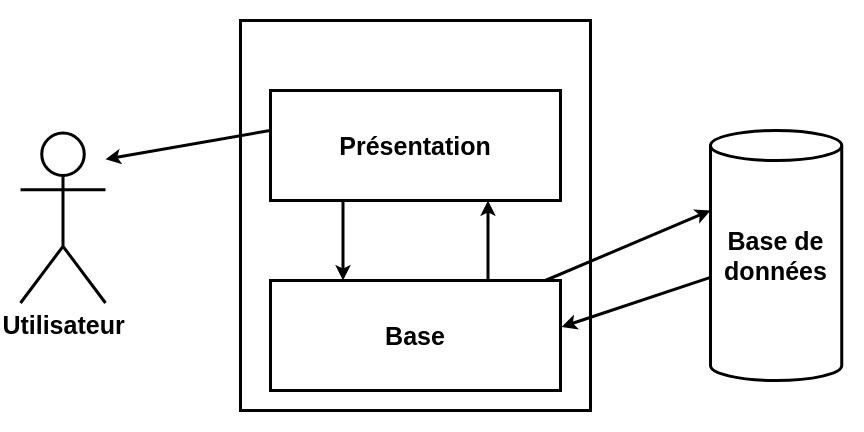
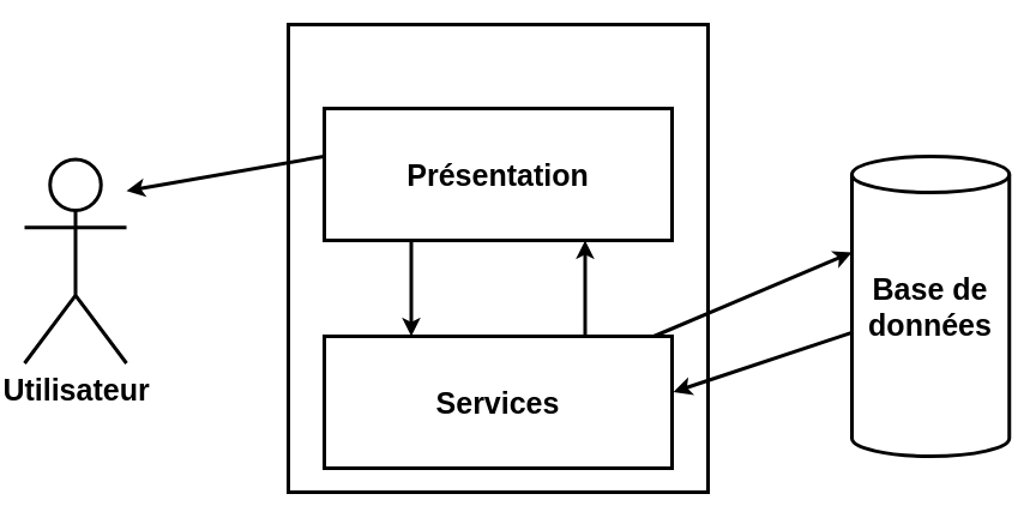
  <mxCell id="0" />
  <mxCell id="1" parent="0" />
  <mxCell id="2" value="" style="rounded=0;whiteSpace=wrap;html=1;fillColor=none;strokeWidth=3;fontSize=25;" vertex="1" parent="1"><mxGeometry x="240" y="20" width="350" height="390" as="geometry" /></mxCell>
  <mxCell id="3" style="edgeStyle=none;rounded=0;orthogonalLoop=1;jettySize=auto;html=1;exitX=0.25;exitY=1;exitDx=0;exitDy=0;entryX=0.25;entryY=0;entryDx=0;entryDy=0;fontSize=25;strokeWidth=3;" edge="1" parent="1" source="4" target="7"><mxGeometry relative="1" as="geometry" /></mxCell>
  <mxCell id="4" value="&lt;font style=&quot;font-size: 25px;&quot;&gt;&lt;b style=&quot;font-size: 25px;&quot;&gt;Présentation&lt;/b&gt;&lt;/font&gt;" style="rounded=0;whiteSpace=wrap;html=1;strokeWidth=3;fillColor=none;fontSize=25;" vertex="1" parent="1"><mxGeometry x="270" y="90" width="290" height="110" as="geometry" /></mxCell>
  <mxCell id="5" style="rounded=0;orthogonalLoop=1;jettySize=auto;html=1;entryX=0;entryY=0.32;entryDx=0;entryDy=0;entryPerimeter=0;fontSize=25;strokeWidth=3;" edge="1" parent="1" source="7" target="9"><mxGeometry relative="1" as="geometry" /></mxCell>
  <mxCell id="6" style="edgeStyle=none;rounded=0;orthogonalLoop=1;jettySize=auto;html=1;exitX=0.75;exitY=0;exitDx=0;exitDy=0;entryX=0.75;entryY=1;entryDx=0;entryDy=0;fontSize=25;strokeWidth=3;" edge="1" parent="1" source="7" target="4"><mxGeometry relative="1" as="geometry" /></mxCell>
- <mxCell id="7" value="&lt;font style=&quot;font-size: 25px;&quot;&gt;&lt;b style=&quot;font-size: 25px;&quot;&gt;Base&lt;/b&gt;&lt;/font&gt;" style="rounded=0;whiteSpace=wrap;html=1;strokeWidth=3;fillColor=none;fontSize=25;" vertex="1" parent="1"><mxGeometry x="270" y="280" width="290" height="110" as="geometry" /></mxCell>
+ <mxCell id="7" value="&lt;font style=&quot;font-size: 25px;&quot;&gt;&lt;b style=&quot;font-size: 25px;&quot;&gt;Services&lt;/b&gt;&lt;/font&gt;" style="rounded=0;whiteSpace=wrap;html=1;strokeWidth=3;fillColor=none;fontSize=25;" vertex="1" parent="1"><mxGeometry x="270" y="280" width="290" height="110" as="geometry" /></mxCell>
  <mxCell id="8" style="edgeStyle=none;rounded=0;orthogonalLoop=1;jettySize=auto;html=1;entryX=1.004;entryY=0.422;entryDx=0;entryDy=0;entryPerimeter=0;fontSize=25;strokeWidth=3;" edge="1" parent="1" source="9" target="7"><mxGeometry relative="1" as="geometry" /></mxCell>
  <mxCell id="9" value="&lt;font style=&quot;font-size: 25px;&quot;&gt;&lt;b style=&quot;font-size: 25px;&quot;&gt;Base de données&lt;/b&gt;&lt;/font&gt;" style="shape=cylinder2;whiteSpace=wrap;html=1;boundedLbl=1;backgroundOutline=1;size=15;strokeWidth=3;fillColor=none;fontSize=25;" vertex="1" parent="1"><mxGeometry x="710" y="130" width="131.25" height="250" as="geometry" /></mxCell>
  <mxCell id="10" value="&lt;font style=&quot;font-size: 25px;&quot;&gt;&lt;b style=&quot;font-size: 25px;&quot;&gt;Utilisateur&lt;/b&gt;&lt;/font&gt;" style="shape=umlActor;verticalLabelPosition=bottom;verticalAlign=top;html=1;outlineConnect=0;strokeWidth=3;fillColor=none;fontSize=25;" vertex="1" parent="1"><mxGeometry x="20" y="132.5" width="85" height="170" as="geometry" /></mxCell>
  <mxCell id="11" style="rounded=0;orthogonalLoop=1;jettySize=auto;html=1;entryX=-0.002;entryY=0.831;entryDx=0;entryDy=0;entryPerimeter=0;fontSize=25;strokeWidth=3;" edge="1" parent="1"><mxGeometry relative="1" as="geometry"><mxPoint x="269.42" y="130" as="sourcePoint" /><mxPoint x="105" y="158.677" as="targetPoint" /></mxGeometry></mxCell>
